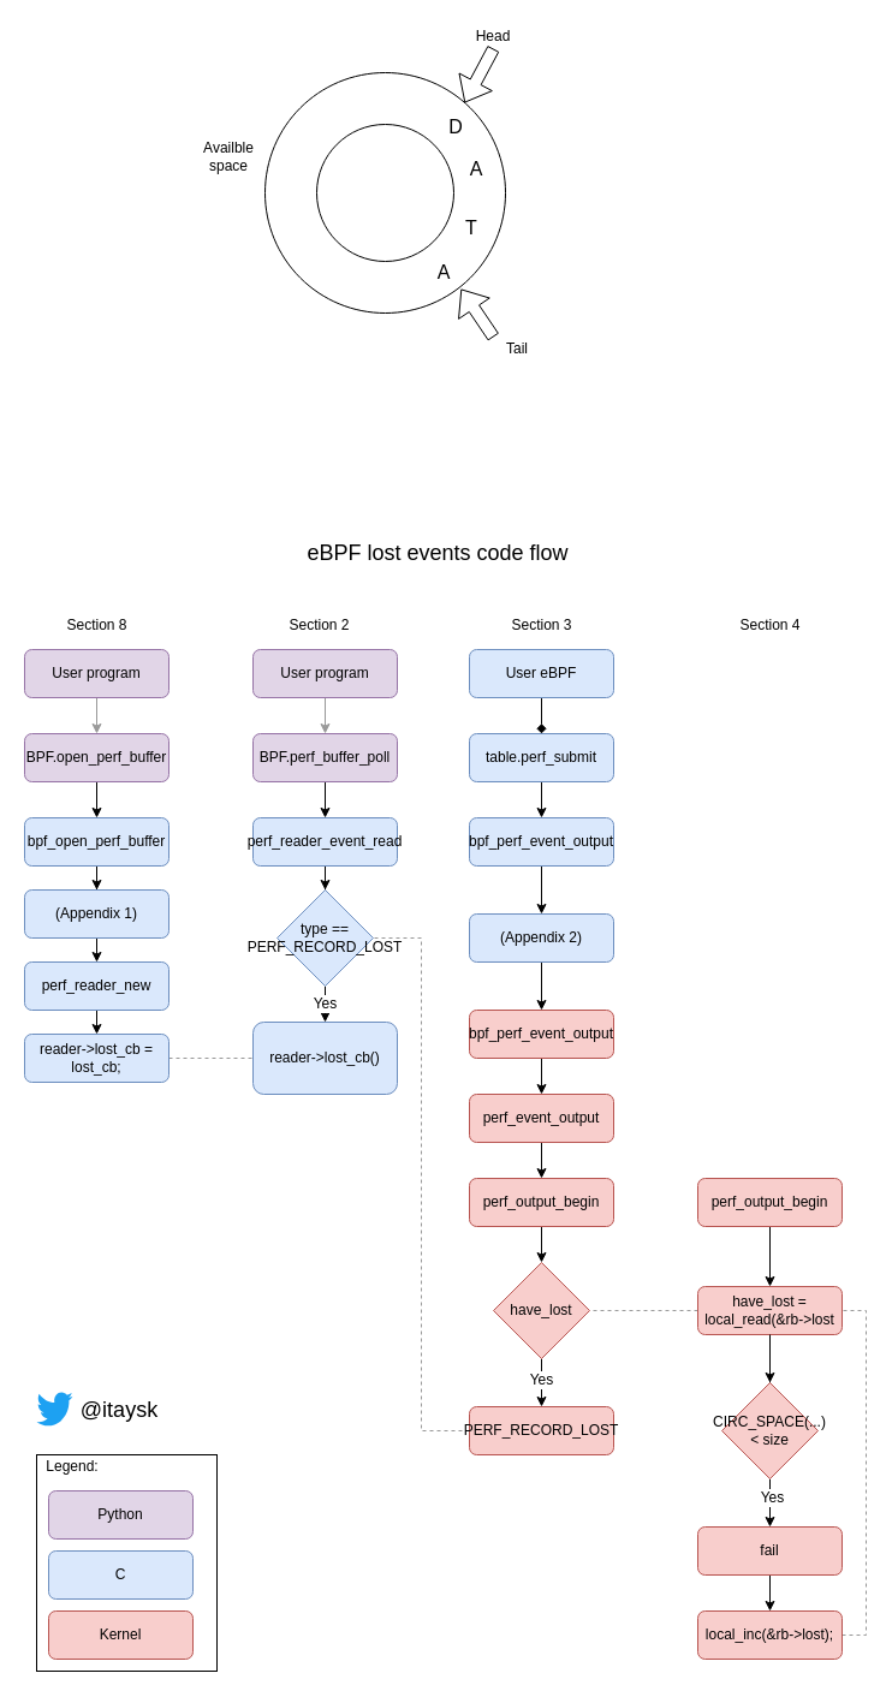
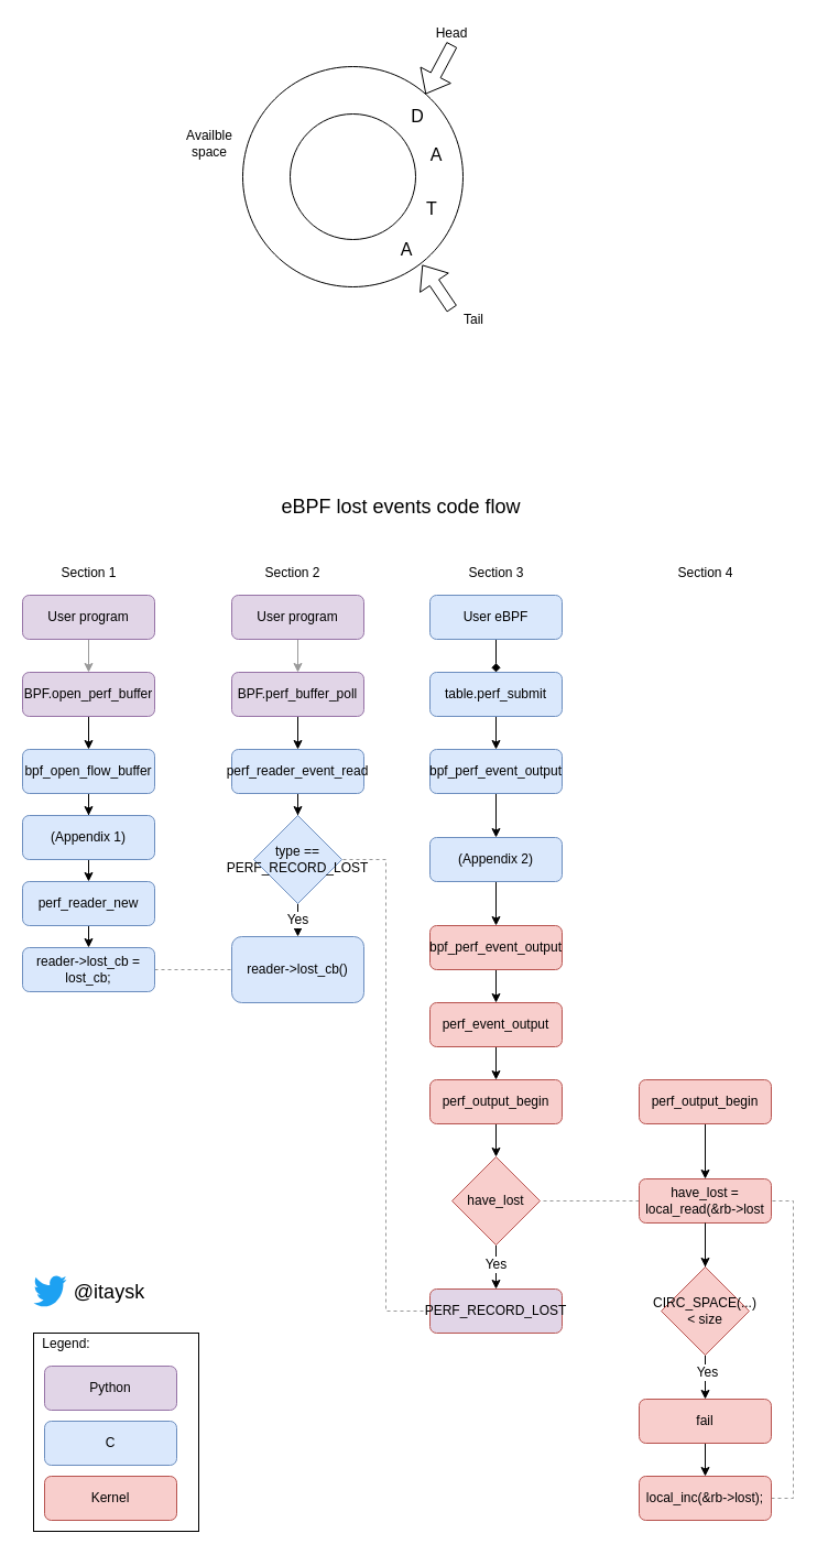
  <mxCell id="0" />
  <mxCell id="1" parent="0" />
  <mxCell id="2" value="" style="rounded=0;whiteSpace=wrap;html=1;" parent="1" vertex="1"><mxGeometry x="30" y="1210" width="150" height="180" as="geometry" /></mxCell>
  <mxCell id="3" value="" style="edgeStyle=orthogonalEdgeStyle;rounded=0;orthogonalLoop=1;jettySize=auto;html=1;" parent="1" source="4" target="8" edge="1"><mxGeometry relative="1" as="geometry" /></mxCell>
  <mxCell id="4" value="BPF.open_perf_buffer" style="rounded=1;whiteSpace=wrap;html=1;fontSize=12;glass=0;strokeWidth=1;shadow=0;fillColor=#e1d5e7;strokeColor=#9673a6;" parent="1" vertex="1"><mxGeometry x="20" y="610" width="120" height="40" as="geometry" /></mxCell>
  <mxCell id="5" style="edgeStyle=orthogonalEdgeStyle;rounded=0;orthogonalLoop=1;jettySize=auto;html=1;exitX=0.5;exitY=1;exitDx=0;exitDy=0;entryX=0.5;entryY=0;entryDx=0;entryDy=0;strokeColor=#999999;" parent="1" source="6" target="4" edge="1"><mxGeometry relative="1" as="geometry" /></mxCell>
  <mxCell id="6" value="User program" style="rounded=1;whiteSpace=wrap;html=1;fontSize=12;glass=0;strokeWidth=1;shadow=0;fillColor=#e1d5e7;strokeColor=#9673a6;" parent="1" vertex="1"><mxGeometry x="20" y="540" width="120" height="40" as="geometry" /></mxCell>
  <mxCell id="7" value="" style="edgeStyle=orthogonalEdgeStyle;rounded=0;orthogonalLoop=1;jettySize=auto;html=1;" parent="1" source="8" target="10" edge="1"><mxGeometry relative="1" as="geometry" /></mxCell>
- <mxCell id="8" value="bpf_open_perf_buffer" style="rounded=1;whiteSpace=wrap;html=1;fontSize=12;glass=0;strokeWidth=1;shadow=0;fillColor=#dae8fc;strokeColor=#6c8ebf;" parent="1" vertex="1"><mxGeometry x="20" y="680" width="120" height="40" as="geometry" /></mxCell>
+ <mxCell id="8" value="bpf_open_flow_buffer" style="rounded=1;whiteSpace=wrap;html=1;fontSize=12;glass=0;strokeWidth=1;shadow=0;fillColor=#dae8fc;strokeColor=#6c8ebf;" parent="1" vertex="1"><mxGeometry x="20" y="680" width="120" height="40" as="geometry" /></mxCell>
  <mxCell id="9" style="edgeStyle=orthogonalEdgeStyle;rounded=0;orthogonalLoop=1;jettySize=auto;html=1;exitX=0.5;exitY=1;exitDx=0;exitDy=0;entryX=0.5;entryY=0;entryDx=0;entryDy=0;" parent="1" source="10" target="66" edge="1"><mxGeometry relative="1" as="geometry" /></mxCell>
  <mxCell id="10" value="(Appendix 1)" style="rounded=1;whiteSpace=wrap;html=1;fontSize=12;glass=0;strokeWidth=1;shadow=0;fillColor=#dae8fc;strokeColor=#6c8ebf;" parent="1" vertex="1"><mxGeometry x="20" y="740" width="120" height="40" as="geometry" /></mxCell>
  <mxCell id="11" value="" style="edgeStyle=orthogonalEdgeStyle;rounded=0;orthogonalLoop=1;jettySize=auto;html=1;dashed=1;endArrow=none;endFill=0;strokeColor=#999999;" parent="1" source="12" target="22" edge="1"><mxGeometry relative="1" as="geometry" /></mxCell>
  <mxCell id="12" value="reader-&amp;gt;lost_cb = lost_cb;" style="rounded=1;whiteSpace=wrap;html=1;fontSize=12;glass=0;strokeWidth=1;shadow=0;fillColor=#dae8fc;strokeColor=#6c8ebf;" parent="1" vertex="1"><mxGeometry x="20" y="860" width="120" height="40" as="geometry" /></mxCell>
  <mxCell id="13" value="" style="edgeStyle=orthogonalEdgeStyle;rounded=0;orthogonalLoop=1;jettySize=auto;html=1;" parent="1" source="14" target="18" edge="1"><mxGeometry relative="1" as="geometry" /></mxCell>
  <mxCell id="14" value="BPF.perf_buffer_poll" style="rounded=1;whiteSpace=wrap;html=1;fontSize=12;glass=0;strokeWidth=1;shadow=0;fillColor=#e1d5e7;strokeColor=#9673a6;" parent="1" vertex="1"><mxGeometry x="210" y="610" width="120" height="40" as="geometry" /></mxCell>
  <mxCell id="15" style="edgeStyle=orthogonalEdgeStyle;rounded=0;orthogonalLoop=1;jettySize=auto;html=1;exitX=0.5;exitY=1;exitDx=0;exitDy=0;entryX=0.5;entryY=0;entryDx=0;entryDy=0;strokeColor=#999999;" parent="1" source="16" target="14" edge="1"><mxGeometry relative="1" as="geometry" /></mxCell>
  <mxCell id="16" value="User program" style="rounded=1;whiteSpace=wrap;html=1;fontSize=12;glass=0;strokeWidth=1;shadow=0;fillColor=#e1d5e7;strokeColor=#9673a6;" parent="1" vertex="1"><mxGeometry x="210" y="540" width="120" height="40" as="geometry" /></mxCell>
  <mxCell id="17" value="" style="edgeStyle=orthogonalEdgeStyle;rounded=0;orthogonalLoop=1;jettySize=auto;html=1;" parent="1" source="18" target="21" edge="1"><mxGeometry relative="1" as="geometry" /></mxCell>
  <mxCell id="18" value="perf_reader_event_read" style="rounded=1;whiteSpace=wrap;html=1;fontSize=12;glass=0;strokeWidth=1;shadow=0;fillColor=#dae8fc;strokeColor=#6c8ebf;" parent="1" vertex="1"><mxGeometry x="210" y="680" width="120" height="40" as="geometry" /></mxCell>
  <mxCell id="19" value="" style="edgeStyle=orthogonalEdgeStyle;rounded=0;orthogonalLoop=1;jettySize=auto;html=1;entryX=0.5;entryY=0;entryDx=0;entryDy=0;" parent="1" source="21" target="22" edge="1"><mxGeometry relative="1" as="geometry"><mxPoint x="270" y="930" as="targetPoint" /></mxGeometry></mxCell>
  <mxCell id="20" value="Yes" style="text;html=1;align=center;verticalAlign=middle;resizable=0;points=[];labelBackgroundColor=#ffffff;" parent="19" vertex="1" connectable="0"><mxGeometry x="0.025" y="1" relative="1" as="geometry"><mxPoint as="offset" /></mxGeometry></mxCell>
  <mxCell id="21" value="type == PERF_RECORD_LOST" style="rhombus;whiteSpace=wrap;html=1;fillColor=#dae8fc;strokeColor=#6c8ebf;" parent="1" vertex="1"><mxGeometry x="230" y="740" width="80" height="80" as="geometry" /></mxCell>
  <mxCell id="22" value="reader-&amp;gt;lost_cb()" style="rounded=1;whiteSpace=wrap;html=1;fillColor=#dae8fc;strokeColor=#6c8ebf;" parent="1" vertex="1"><mxGeometry x="210" y="850" width="120" height="60" as="geometry" /></mxCell>
  <mxCell id="23" value="" style="edgeStyle=orthogonalEdgeStyle;rounded=0;orthogonalLoop=1;jettySize=auto;html=1;endArrow=diamond;" parent="1" source="24" target="26" edge="1"><mxGeometry relative="1" as="geometry" /></mxCell>
  <mxCell id="24" value="User eBPF" style="rounded=1;whiteSpace=wrap;html=1;fontSize=12;glass=0;strokeWidth=1;shadow=0;fillColor=#dae8fc;strokeColor=#6c8ebf;" parent="1" vertex="1"><mxGeometry x="390" y="540" width="120" height="40" as="geometry" /></mxCell>
  <mxCell id="25" value="" style="edgeStyle=orthogonalEdgeStyle;rounded=0;orthogonalLoop=1;jettySize=auto;html=1;" parent="1" source="26" target="28" edge="1"><mxGeometry relative="1" as="geometry" /></mxCell>
  <mxCell id="26" value="table.perf_submit" style="rounded=1;whiteSpace=wrap;html=1;fontSize=12;glass=0;strokeWidth=1;shadow=0;fillColor=#dae8fc;strokeColor=#6c8ebf;" parent="1" vertex="1"><mxGeometry x="390" y="610" width="120" height="40" as="geometry" /></mxCell>
  <mxCell id="27" value="" style="edgeStyle=orthogonalEdgeStyle;rounded=0;orthogonalLoop=1;jettySize=auto;html=1;" parent="1" source="28" target="30" edge="1"><mxGeometry relative="1" as="geometry" /></mxCell>
  <mxCell id="28" value="bpf_perf_event_output" style="rounded=1;whiteSpace=wrap;html=1;fontSize=12;glass=0;strokeWidth=1;shadow=0;fillColor=#dae8fc;strokeColor=#6c8ebf;" parent="1" vertex="1"><mxGeometry x="390" y="680" width="120" height="40" as="geometry" /></mxCell>
  <mxCell id="29" value="" style="edgeStyle=orthogonalEdgeStyle;rounded=0;orthogonalLoop=1;jettySize=auto;html=1;" parent="1" source="30" target="32" edge="1"><mxGeometry relative="1" as="geometry" /></mxCell>
  <mxCell id="30" value="(Appendix 2)" style="rounded=1;whiteSpace=wrap;html=1;fontSize=12;glass=0;strokeWidth=1;shadow=0;fillColor=#dae8fc;strokeColor=#6c8ebf;" parent="1" vertex="1"><mxGeometry x="390" y="760" width="120" height="40" as="geometry" /></mxCell>
  <mxCell id="31" value="" style="edgeStyle=orthogonalEdgeStyle;rounded=0;orthogonalLoop=1;jettySize=auto;html=1;" parent="1" source="32" target="34" edge="1"><mxGeometry relative="1" as="geometry" /></mxCell>
  <mxCell id="32" value="bpf_perf_event_output" style="rounded=1;whiteSpace=wrap;html=1;fontSize=12;glass=0;strokeWidth=1;shadow=0;fillColor=#f8cecc;strokeColor=#b85450;" parent="1" vertex="1"><mxGeometry x="390" y="840" width="120" height="40" as="geometry" /></mxCell>
  <mxCell id="33" value="" style="edgeStyle=orthogonalEdgeStyle;rounded=0;orthogonalLoop=1;jettySize=auto;html=1;" parent="1" source="34" target="36" edge="1"><mxGeometry relative="1" as="geometry" /></mxCell>
  <mxCell id="34" value="perf_event_output" style="rounded=1;whiteSpace=wrap;html=1;fontSize=12;glass=0;strokeWidth=1;shadow=0;fillColor=#f8cecc;strokeColor=#b85450;" parent="1" vertex="1"><mxGeometry x="390" y="910" width="120" height="40" as="geometry" /></mxCell>
  <mxCell id="35" value="" style="edgeStyle=orthogonalEdgeStyle;rounded=0;orthogonalLoop=1;jettySize=auto;html=1;" parent="1" source="36" target="39" edge="1"><mxGeometry relative="1" as="geometry" /></mxCell>
  <mxCell id="36" value="perf_output_begin" style="rounded=1;whiteSpace=wrap;html=1;fontSize=12;glass=0;strokeWidth=1;shadow=0;fillColor=#f8cecc;strokeColor=#b85450;" parent="1" vertex="1"><mxGeometry x="390" y="980" width="120" height="40" as="geometry" /></mxCell>
  <mxCell id="37" value="" style="edgeStyle=orthogonalEdgeStyle;rounded=0;orthogonalLoop=1;jettySize=auto;html=1;entryX=0.5;entryY=0;entryDx=0;entryDy=0;" parent="1" source="39" target="41" edge="1"><mxGeometry relative="1" as="geometry"><mxPoint x="450" y="1230" as="targetPoint" /></mxGeometry></mxCell>
  <mxCell id="38" value="Yes" style="text;html=1;align=center;verticalAlign=middle;resizable=0;points=[];labelBackgroundColor=#ffffff;" parent="37" vertex="1" connectable="0"><mxGeometry x="-0.15" y="-1" relative="1" as="geometry"><mxPoint as="offset" /></mxGeometry></mxCell>
  <mxCell id="39" value="have_lost" style="rhombus;whiteSpace=wrap;html=1;fillColor=#f8cecc;strokeColor=#b85450;" parent="1" vertex="1"><mxGeometry x="410" y="1050" width="80" height="80" as="geometry" /></mxCell>
  <mxCell id="40" value="" style="edgeStyle=orthogonalEdgeStyle;rounded=0;orthogonalLoop=1;jettySize=auto;html=1;dashed=1;endArrow=none;endFill=0;entryX=1;entryY=0.5;entryDx=0;entryDy=0;strokeColor=#999999;" parent="1" source="41" target="21" edge="1"><mxGeometry relative="1" as="geometry"><mxPoint x="350" y="890" as="targetPoint" /></mxGeometry></mxCell>
- <mxCell id="41" value="PERF_RECORD_LOST" style="rounded=1;whiteSpace=wrap;html=1;fontSize=12;glass=0;strokeWidth=1;shadow=0;fillColor=#f8cecc;strokeColor=#b85450;" parent="1" vertex="1"><mxGeometry x="390" y="1170" width="120" height="40" as="geometry" /></mxCell>
+ <mxCell id="41" value="PERF_RECORD_LOST" style="rounded=1;whiteSpace=wrap;html=1;fontSize=12;glass=0;strokeWidth=1;shadow=0;fillColor=#e1d5e7;strokeColor=#b85450;" parent="1" vertex="1"><mxGeometry x="390" y="1170" width="120" height="40" as="geometry" /></mxCell>
  <mxCell id="42" value="" style="edgeStyle=orthogonalEdgeStyle;rounded=0;orthogonalLoop=1;jettySize=auto;html=1;" parent="1" source="43" target="46" edge="1"><mxGeometry relative="1" as="geometry" /></mxCell>
  <mxCell id="43" value="perf_output_begin" style="rounded=1;whiteSpace=wrap;html=1;fontSize=12;glass=0;strokeWidth=1;shadow=0;fillColor=#f8cecc;strokeColor=#b85450;" parent="1" vertex="1"><mxGeometry x="580" y="980" width="120" height="40" as="geometry" /></mxCell>
  <mxCell id="44" value="" style="edgeStyle=orthogonalEdgeStyle;rounded=0;orthogonalLoop=1;jettySize=auto;html=1;" parent="1" source="53" edge="1"><mxGeometry relative="1" as="geometry"><mxPoint x="640" y="1170" as="targetPoint" /></mxGeometry></mxCell>
  <mxCell id="45" value="" style="edgeStyle=orthogonalEdgeStyle;rounded=0;orthogonalLoop=1;jettySize=auto;html=1;dashed=1;endArrow=none;endFill=0;entryX=1;entryY=0.5;entryDx=0;entryDy=0;strokeColor=#999999;" parent="1" source="46" target="39" edge="1"><mxGeometry relative="1" as="geometry" /></mxCell>
  <mxCell id="46" value="have_lost = local_read(&amp;amp;rb-&amp;gt;lost" style="rounded=1;whiteSpace=wrap;html=1;fontSize=12;glass=0;strokeWidth=1;shadow=0;fillColor=#f8cecc;strokeColor=#b85450;" parent="1" vertex="1"><mxGeometry x="580" y="1070" width="120" height="40" as="geometry" /></mxCell>
  <mxCell id="47" value="" style="edgeStyle=orthogonalEdgeStyle;rounded=0;orthogonalLoop=1;jettySize=auto;html=1;entryX=0.5;entryY=0;entryDx=0;entryDy=0;" parent="1" source="53" target="50" edge="1"><mxGeometry relative="1" as="geometry"><mxPoint x="640" y="1330" as="targetPoint" /></mxGeometry></mxCell>
  <mxCell id="48" value="Yes" style="text;html=1;align=center;verticalAlign=middle;resizable=0;points=[];labelBackgroundColor=#ffffff;" parent="47" vertex="1" connectable="0"><mxGeometry x="-0.25" y="1" relative="1" as="geometry"><mxPoint as="offset" /></mxGeometry></mxCell>
  <mxCell id="49" value="" style="edgeStyle=orthogonalEdgeStyle;rounded=0;orthogonalLoop=1;jettySize=auto;html=1;" parent="1" source="50" target="52" edge="1"><mxGeometry relative="1" as="geometry" /></mxCell>
  <mxCell id="50" value="fail" style="rounded=1;whiteSpace=wrap;html=1;fontSize=12;glass=0;strokeWidth=1;shadow=0;fillColor=#f8cecc;strokeColor=#b85450;" parent="1" vertex="1"><mxGeometry x="580" y="1270" width="120" height="40" as="geometry" /></mxCell>
  <mxCell id="51" value="" style="edgeStyle=orthogonalEdgeStyle;rounded=0;orthogonalLoop=1;jettySize=auto;html=1;dashed=1;endArrow=none;endFill=0;entryX=1;entryY=0.5;entryDx=0;entryDy=0;strokeColor=#999999;" parent="1" source="52" target="46" edge="1"><mxGeometry relative="1" as="geometry"><mxPoint x="780" y="1350" as="targetPoint" /><Array as="points"><mxPoint x="720" y="1360" /><mxPoint x="720" y="1090" /></Array></mxGeometry></mxCell>
  <mxCell id="52" value="local_inc(&amp;amp;rb-&amp;gt;lost);" style="rounded=1;whiteSpace=wrap;html=1;fontSize=12;glass=0;strokeWidth=1;shadow=0;fillColor=#f8cecc;strokeColor=#b85450;" parent="1" vertex="1"><mxGeometry x="580" y="1340" width="120" height="40" as="geometry" /></mxCell>
  <mxCell id="53" value="CIRC_SPACE(...) &amp;lt; size" style="rhombus;whiteSpace=wrap;html=1;fillColor=#f8cecc;strokeColor=#b85450;" parent="1" vertex="1"><mxGeometry x="600" y="1150" width="80" height="80" as="geometry" /></mxCell>
  <mxCell id="54" value="" style="edgeStyle=orthogonalEdgeStyle;rounded=0;orthogonalLoop=1;jettySize=auto;html=1;" parent="1" source="46" target="53" edge="1"><mxGeometry relative="1" as="geometry"><mxPoint x="640" y="1090" as="sourcePoint" /><mxPoint x="640" y="1170" as="targetPoint" /></mxGeometry></mxCell>
  <mxCell id="55" value="" style="verticalLabelPosition=bottom;verticalAlign=top;html=1;shape=mxgraph.basic.donut;dx=43;" parent="1" vertex="1"><mxGeometry x="220" y="60" width="200" height="200" as="geometry" /></mxCell>
  <mxCell id="56" value="" style="shape=flexArrow;endArrow=classic;html=1;entryX=0.83;entryY=0.125;entryDx=0;entryDy=0;entryPerimeter=0;" parent="1" target="55" edge="1"><mxGeometry width="50" height="50" relative="1" as="geometry"><mxPoint x="410" y="40" as="sourcePoint" /><mxPoint x="419" y="80" as="targetPoint" /></mxGeometry></mxCell>
  <mxCell id="57" value="Head" style="text;html=1;strokeColor=none;fillColor=none;align=center;verticalAlign=middle;whiteSpace=wrap;rounded=0;" parent="1" vertex="1"><mxGeometry x="390" y="20" width="40" height="20" as="geometry" /></mxCell>
  <mxCell id="58" value="" style="shape=flexArrow;endArrow=classic;html=1;entryX=0.815;entryY=0.9;entryDx=0;entryDy=0;entryPerimeter=0;exitX=0;exitY=0;exitDx=0;exitDy=0;" parent="1" source="59" target="55" edge="1"><mxGeometry width="50" height="50" relative="1" as="geometry"><mxPoint x="450" y="310" as="sourcePoint" /><mxPoint x="450" y="360" as="targetPoint" /></mxGeometry></mxCell>
  <mxCell id="59" value="Tail" style="text;html=1;strokeColor=none;fillColor=none;align=center;verticalAlign=middle;whiteSpace=wrap;rounded=0;" parent="1" vertex="1"><mxGeometry x="410" y="280" width="40" height="20" as="geometry" /></mxCell>
  <mxCell id="60" value="&lt;font style=&quot;font-size: 16px&quot;&gt;D&lt;/font&gt;" style="text;html=1;strokeColor=none;fillColor=none;align=center;verticalAlign=middle;whiteSpace=wrap;rounded=0;" parent="1" vertex="1"><mxGeometry x="359" y="95" width="40" height="20" as="geometry" /></mxCell>
  <mxCell id="61" value="&lt;font style=&quot;font-size: 16px&quot;&gt;A&lt;/font&gt;" style="text;html=1;strokeColor=none;fillColor=none;align=center;verticalAlign=middle;whiteSpace=wrap;rounded=0;" parent="1" vertex="1"><mxGeometry x="376" y="130" width="40" height="20" as="geometry" /></mxCell>
  <mxCell id="62" value="&lt;font style=&quot;font-size: 16px&quot;&gt;T&lt;/font&gt;" style="text;html=1;strokeColor=none;fillColor=none;align=center;verticalAlign=middle;whiteSpace=wrap;rounded=0;" parent="1" vertex="1"><mxGeometry x="372" y="179" width="40" height="20" as="geometry" /></mxCell>
  <mxCell id="63" value="&lt;font style=&quot;font-size: 16px&quot;&gt;A&lt;/font&gt;" style="text;html=1;strokeColor=none;fillColor=none;align=center;verticalAlign=middle;whiteSpace=wrap;rounded=0;" parent="1" vertex="1"><mxGeometry x="349" y="216" width="40" height="20" as="geometry" /></mxCell>
  <mxCell id="64" value="Availble space" style="text;html=1;strokeColor=none;fillColor=none;align=center;verticalAlign=middle;whiteSpace=wrap;rounded=0;" parent="1" vertex="1"><mxGeometry x="170" y="120" width="40" height="20" as="geometry" /></mxCell>
  <mxCell id="65" style="edgeStyle=orthogonalEdgeStyle;rounded=0;orthogonalLoop=1;jettySize=auto;html=1;exitX=0.5;exitY=1;exitDx=0;exitDy=0;entryX=0.5;entryY=0;entryDx=0;entryDy=0;" parent="1" source="66" target="12" edge="1"><mxGeometry relative="1" as="geometry" /></mxCell>
  <mxCell id="66" value="perf_reader_new" style="rounded=1;whiteSpace=wrap;html=1;fontSize=12;glass=0;strokeWidth=1;shadow=0;fillColor=#dae8fc;strokeColor=#6c8ebf;" parent="1" vertex="1"><mxGeometry x="20" y="800" width="120" height="40" as="geometry" /></mxCell>
- <mxCell id="67" value="Section 8" style="text;html=1;align=center;verticalAlign=middle;resizable=0;points=[];autosize=1;" parent="1" vertex="1"><mxGeometry x="45" y="510" width="70" height="20" as="geometry" /></mxCell>
+ <mxCell id="67" value="Section 1" style="text;html=1;align=center;verticalAlign=middle;resizable=0;points=[];autosize=1;" parent="1" vertex="1"><mxGeometry x="45" y="510" width="70" height="20" as="geometry" /></mxCell>
  <mxCell id="68" value="Section 2" style="text;html=1;align=center;verticalAlign=middle;resizable=0;points=[];autosize=1;" parent="1" vertex="1"><mxGeometry x="230" y="510" width="70" height="20" as="geometry" /></mxCell>
  <mxCell id="69" value="Section 3" style="text;html=1;align=center;verticalAlign=middle;resizable=0;points=[];autosize=1;" parent="1" vertex="1"><mxGeometry x="415" y="510" width="70" height="20" as="geometry" /></mxCell>
  <mxCell id="70" value="Section 4" style="text;html=1;align=center;verticalAlign=middle;resizable=0;points=[];autosize=1;" parent="1" vertex="1"><mxGeometry x="605" y="510" width="70" height="20" as="geometry" /></mxCell>
  <mxCell id="71" value="Legend:" style="text;html=1;strokeColor=none;fillColor=none;align=center;verticalAlign=middle;whiteSpace=wrap;rounded=0;" parent="1" vertex="1"><mxGeometry x="40" y="1210" width="40" height="20" as="geometry" /></mxCell>
  <mxCell id="72" value="Kernel" style="rounded=1;whiteSpace=wrap;html=1;fontSize=12;glass=0;strokeWidth=1;shadow=0;fillColor=#f8cecc;strokeColor=#b85450;" parent="1" vertex="1"><mxGeometry x="40" y="1340" width="120" height="40" as="geometry" /></mxCell>
  <mxCell id="73" value="C" style="rounded=1;whiteSpace=wrap;html=1;fontSize=12;glass=0;strokeWidth=1;shadow=0;fillColor=#dae8fc;strokeColor=#6c8ebf;" parent="1" vertex="1"><mxGeometry x="40" y="1290" width="120" height="40" as="geometry" /></mxCell>
  <mxCell id="74" value="Python" style="rounded=1;whiteSpace=wrap;html=1;fontSize=12;glass=0;strokeWidth=1;shadow=0;fillColor=#e1d5e7;strokeColor=#9673a6;" parent="1" vertex="1"><mxGeometry x="40" y="1240" width="120" height="40" as="geometry" /></mxCell>
  <mxCell id="75" value="&lt;font style=&quot;font-size: 18px&quot;&gt;eBPF lost events code flow&lt;/font&gt;" style="text;html=1;strokeColor=none;fillColor=none;align=center;verticalAlign=middle;whiteSpace=wrap;rounded=0;" parent="1" vertex="1"><mxGeometry x="229" y="450" width="270" height="20" as="geometry" /></mxCell>
  <mxCell id="76" value="&lt;font style=&quot;font-size: 18px&quot;&gt;@itaysk&lt;/font&gt;" style="text;html=1;strokeColor=none;fillColor=none;align=center;verticalAlign=middle;whiteSpace=wrap;rounded=0;fontSize=20;" parent="1" vertex="1"><mxGeometry x="64" y="1159.5" width="70" height="25" as="geometry" /></mxCell>
  <mxCell id="77" value="" style="dashed=0;outlineConnect=0;html=1;align=center;labelPosition=center;verticalLabelPosition=bottom;verticalAlign=top;shape=mxgraph.weblogos.twitter;fillColor=#1DA1F2;strokeColor=none" parent="1" vertex="1"><mxGeometry x="30" y="1157" width="30" height="30" as="geometry" /></mxCell>
